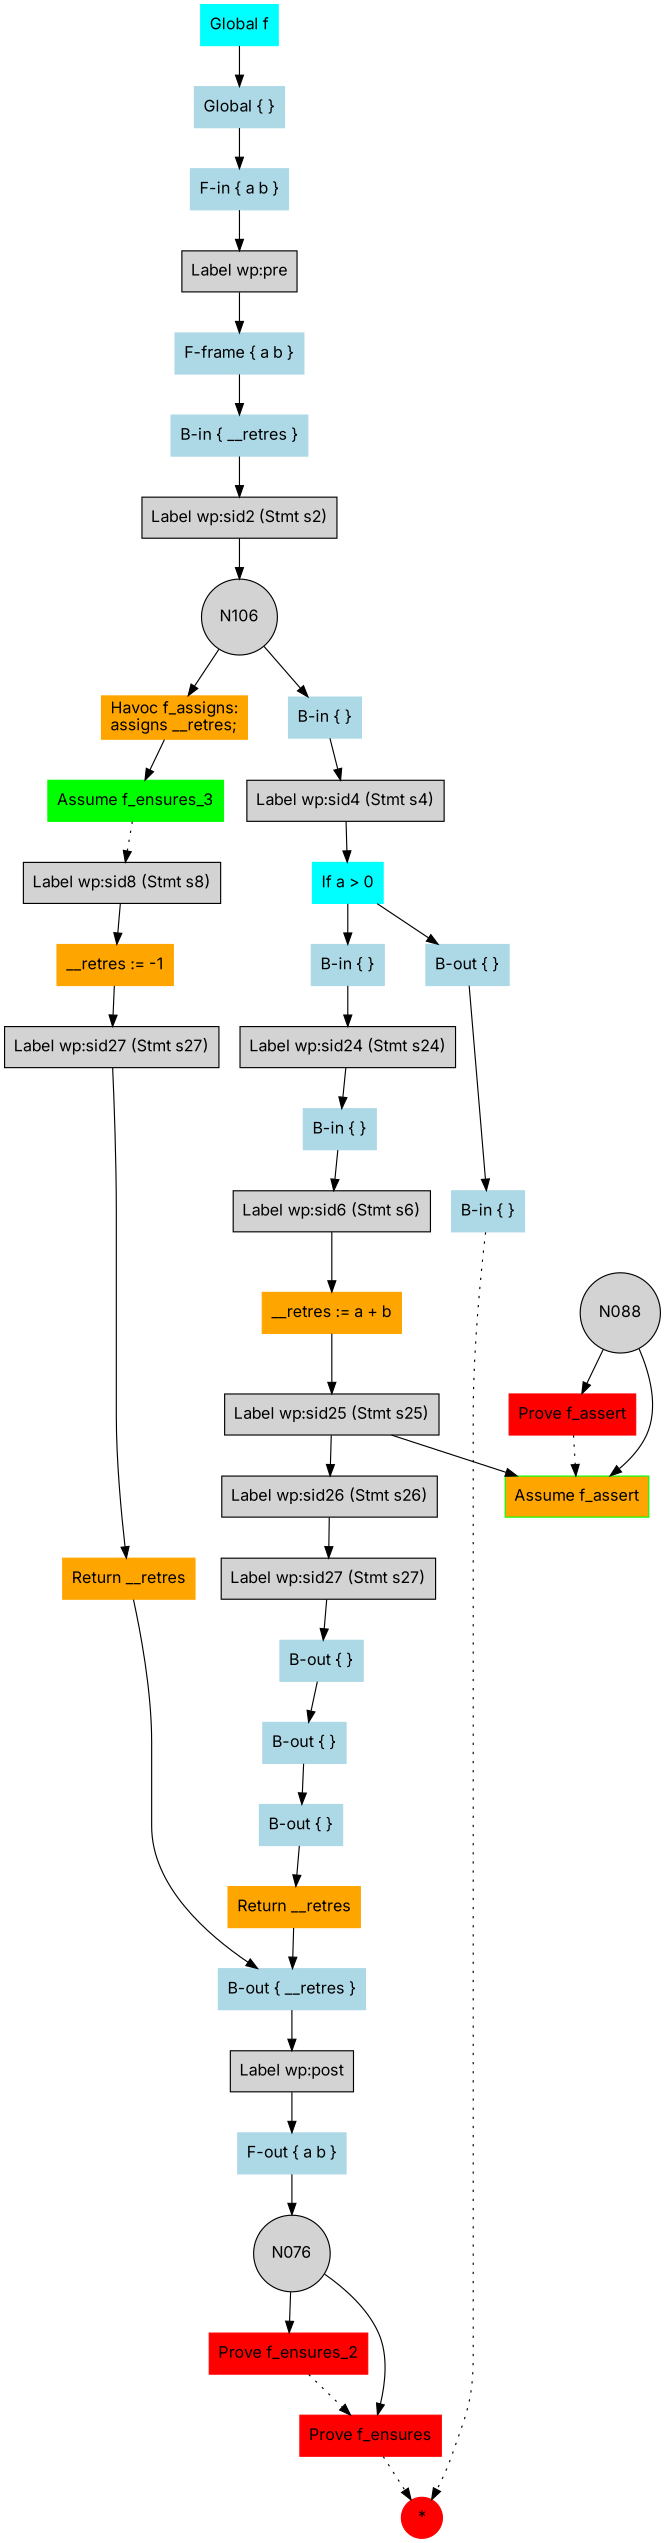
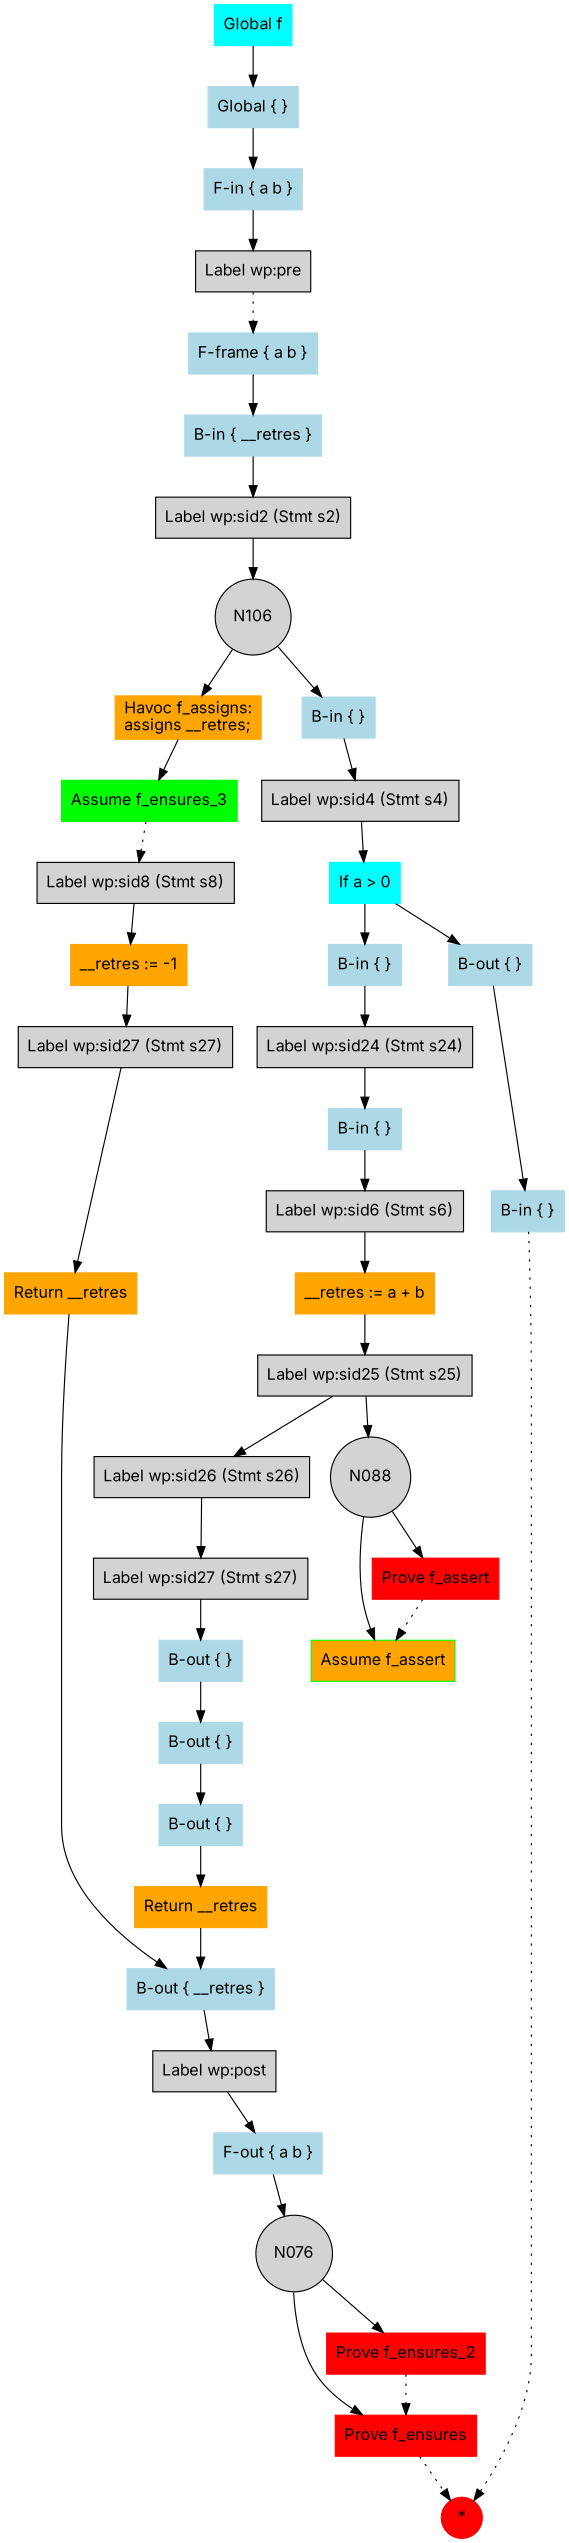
  digraph {
    fontname=Inter
    rankdir=TB
    node [fontname=Inter shape=box style=filled]
    edge [fontname=Inter]
    n1 [color=red label="*" shape=circle]
    n2 [color=red label="Prove f_ensures"]
    n3 [color=red label="Prove f_ensures_2"]
    N076 [shape=circle]
    n5 [color=lightblue label="F-out { a b }"]
    n6 [label="Label wp:post"]
    n7 [color=lightblue label="B-out { __retres }"]
    n8 [color=orange label="Return __retres"]
    n9 [color=lightblue label="B-out { }"]
    n10 [color=lightblue label="B-out { }"]
    n11 [color=lightblue label="B-out { }"]
    n12 [label="Label wp:sid27 (Stmt s27)"]
    n13 [label="Label wp:sid26 (Stmt s26)"]
    n14 [color=green fillcolor=orange label="Assume f_assert"]
    n15 [color=red label="Prove f_assert"]
    N088 [shape=circle]
    n17 [label="Label wp:sid25 (Stmt s25)"]
    n18 [color=orange label="__retres := a + b"]
    n19 [label="Label wp:sid6 (Stmt s6)"]
    n20 [color=lightblue label="B-in { }"]
    n21 [label="Label wp:sid24 (Stmt s24)"]
    n22 [color=lightblue label="B-in { }"]
    n23 [color=orange label="Return __retres"]
    n24 [label="Label wp:sid27 (Stmt s27)"]
    n25 [color=orange label="__retres := -1"]
    n26 [label="Label wp:sid8 (Stmt s8)"]
    n27 [color=green label="Assume f_ensures_3"]
    n28 [color=orange label="Havoc f_assigns:\nassigns __retres;"]
    n29 [color=lightblue label="B-in { }"]
    n30 [color=lightblue label="B-out { }"]
    n31 [color=cyan label="If a > 0"]
    n32 [label="Label wp:sid4 (Stmt s4)"]
    n33 [color=lightblue label="B-in { }"]
    N106 [shape=circle]
    n35 [label="Label wp:sid2 (Stmt s2)"]
    n36 [color=lightblue label="B-in { __retres }"]
    n37 [color=lightblue label="F-frame { a b }"]
    n38 [label="Label wp:pre"]
    n39 [color=lightblue label="F-in { a b }"]
    n40 [color=lightblue label="Global { }"]
    n41 [color=cyan label="Global f"]
    n2 -> n1 [style=dotted]
    n3 -> n2 [style=dotted]
    N076 -> n2
    N076 -> n3
    n5 -> N076
    n6 -> n5
    n7 -> n6
    n8 -> n7
    n9 -> n8
    n10 -> n9
    n11 -> n10
    n12 -> n11
    n13 -> n12
    n15 -> n14 [style=dotted]
    N088 -> n14
    N088 -> n15
    n17 -> n13
-   n17 -> n14
+   n17 -> N088
    n18 -> n17
    n19 -> n18
    n20 -> n19
    n21 -> n20
    n22 -> n21
    n23 -> n7
    n24 -> n23
    n25 -> n24
    n26 -> n25
    n27 -> n26 [style=dotted]
    n28 -> n27
    n29 -> n1 [style=dotted]
    n30 -> n29
    n31 -> n22
    n31 -> n30
    n32 -> n31
    n33 -> n32
    N106 -> n28
    N106 -> n33
    n35 -> N106
    n36 -> n35
    n37 -> n36
-   n38 -> n37
+   n38 -> n37 [style=dotted]
    n39 -> n38
    n40 -> n39
    n41 -> n40
  }
